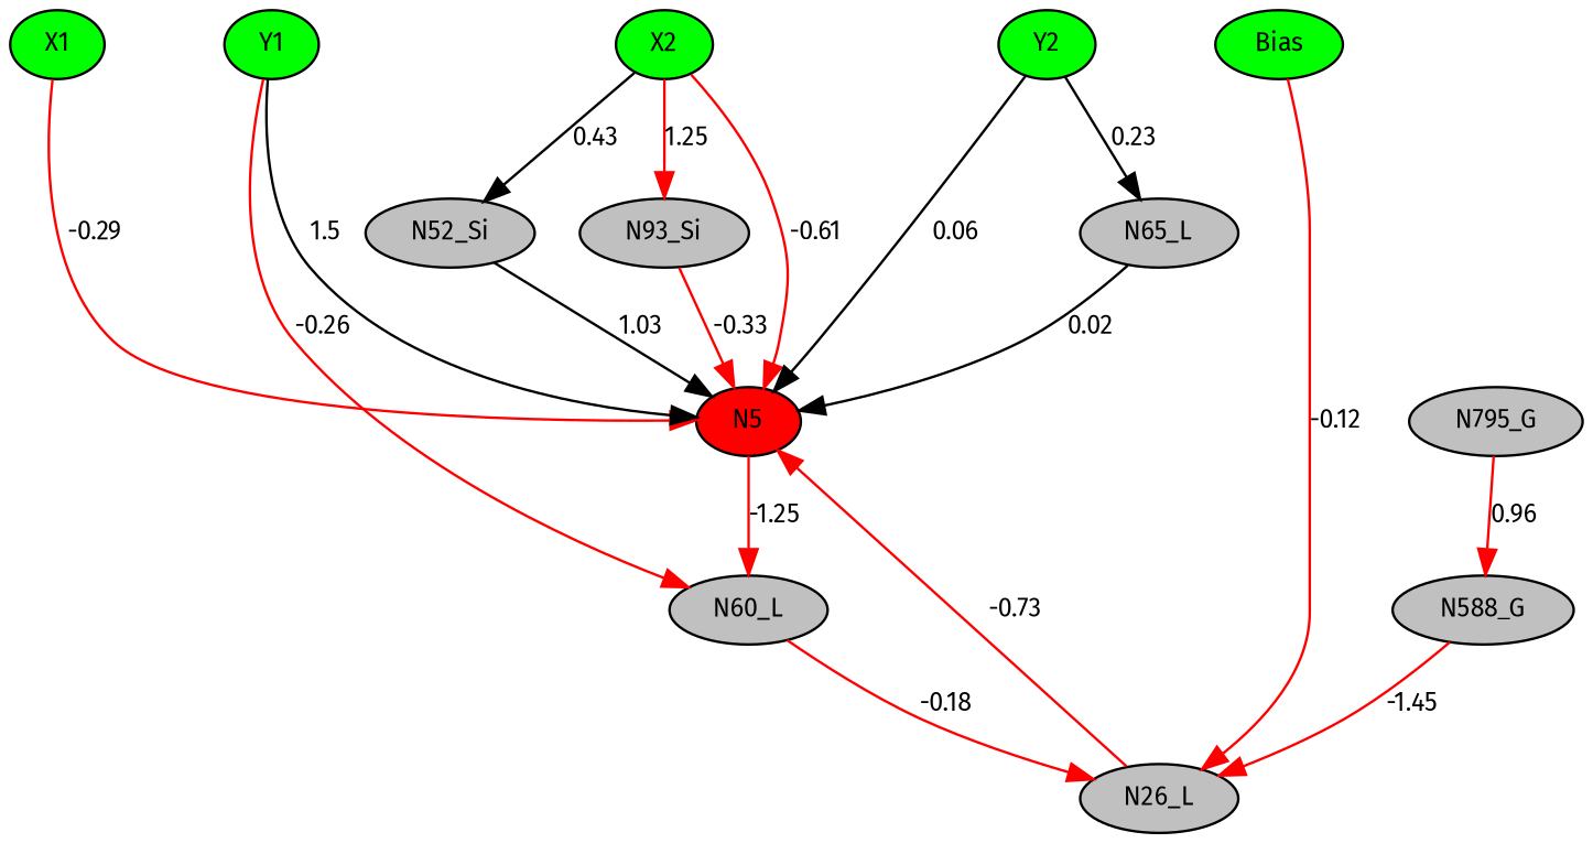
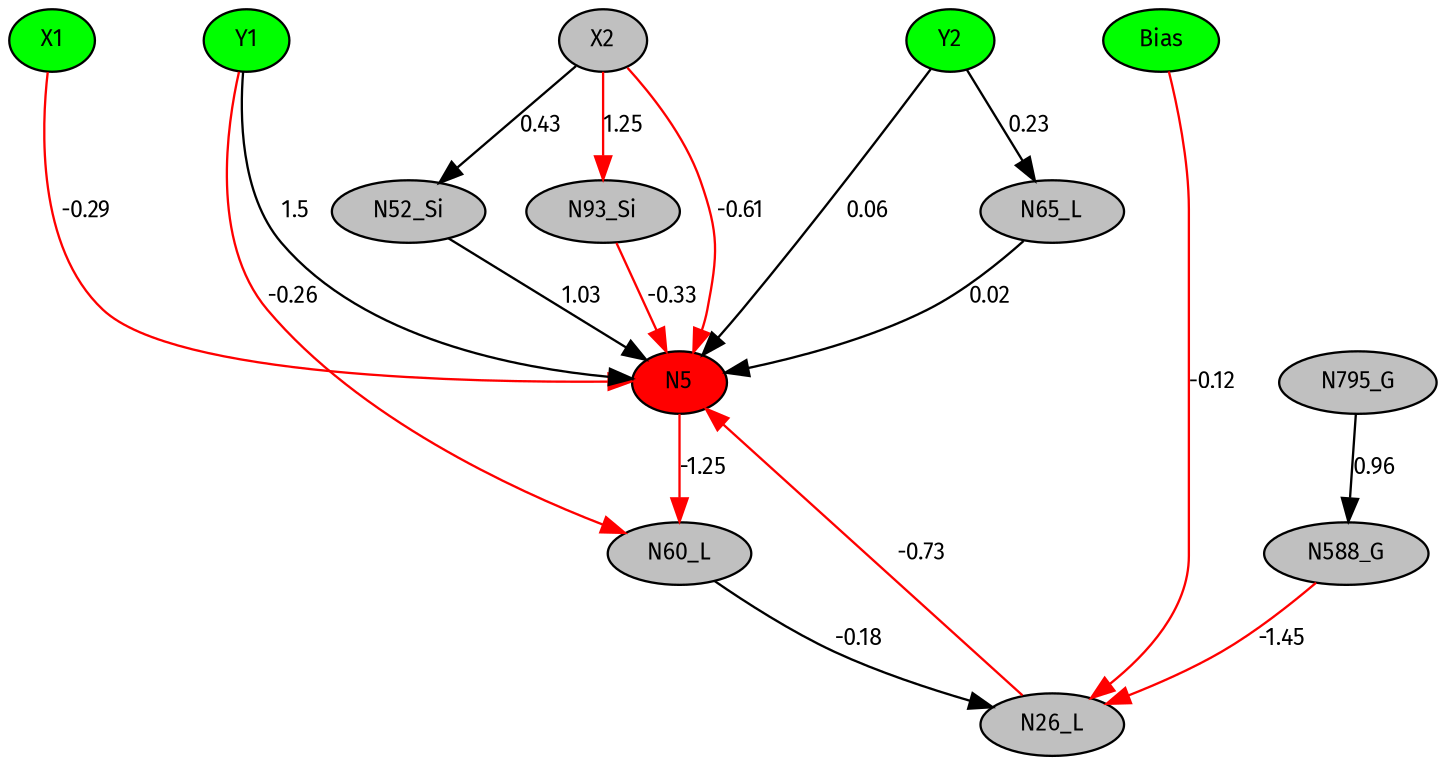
  digraph {
    fontname="Fira Sans"
    node [fillcolor=gray fontname="Fira Sans" fontsize=10 shape=ellipse style=filled]
    edge [color=red fontname="Fira Sans" fontsize=10]
    N5 [fillcolor=red height=0.1 width=0.1]
    n2 [fillcolor=green height=0.1 label=Bias width=0.1]
    n3 [fillcolor=green height=0.1 label=X1 width=0.1]
    n4 [fillcolor=green height=0.1 label=Y1 width=0.1]
-   n5 [fillcolor=green height=0.1 label=X2 width=0.1]
+   n5 [height=0.1 label=X2 width=0.1]
    n6 [fillcolor=green height=0.1 label=Y2 width=0.1]
    n7 [height=0.1 label=N60_L width=0.1]
    n8 [height=0.1 label=N26_L width=0.1]
    n9 [height=0.1 label=N52_Si width=0.1]
    n10 [height=0.1 label=N93_Si width=0.1]
    n11 [height=0.1 label=N65_L width=0.1]
    n12 [height=0.1 label=N795_G width=0.1]
    n13 [height=0.1 label=N588_G width=0.1]
    subgraph sub_1 {
      rank=same
      N5
    }
    subgraph sub_2 {
      rank=same
      n2
      n3
      n4
      n5
      n6
    }
    N5 -> n7 [arrowType=inv label=-1.25]
    n2 -> n8 [arrowType=inv label=-0.12]
    n3 -> N5 [arrowType=inv label=-0.29]
    n3 -> n4 [style=invis color="" fontsize=""]
    n4 -> N5 [color=black label=1.5]
    n4 -> n5 [style=invis color="" fontsize=""]
    n4 -> n7 [arrowType=inv label=-0.26]
    n5 -> N5 [arrowType=inv label=-0.61]
    n5 -> n6 [style=invis color="" fontsize=""]
    n5 -> n9 [color=black label=0.43]
    n5 -> n10 [label=1.25]
    n6 -> N5 [color=black label=0.06]
    n6 -> n2 [style=invis color="" fontsize=""]
    n6 -> n11 [color=black label=0.23]
-   n7 -> n8 [arrowType=inv label=-0.18]
+   n7 -> n8 [arrowType=inv color=black label=-0.18]
    n8 -> N5 [arrowType=inv label=-0.73]
    n9 -> N5 [color=black label=1.03]
    n10 -> N5 [arrowType=inv label=-0.33]
    n11 -> N5 [color=black label=0.02]
-   n12 -> n13 [label=0.96]
+   n12 -> n13 [color=black label=0.96]
    n13 -> n8 [arrowType=inv label=-1.45]
  }
